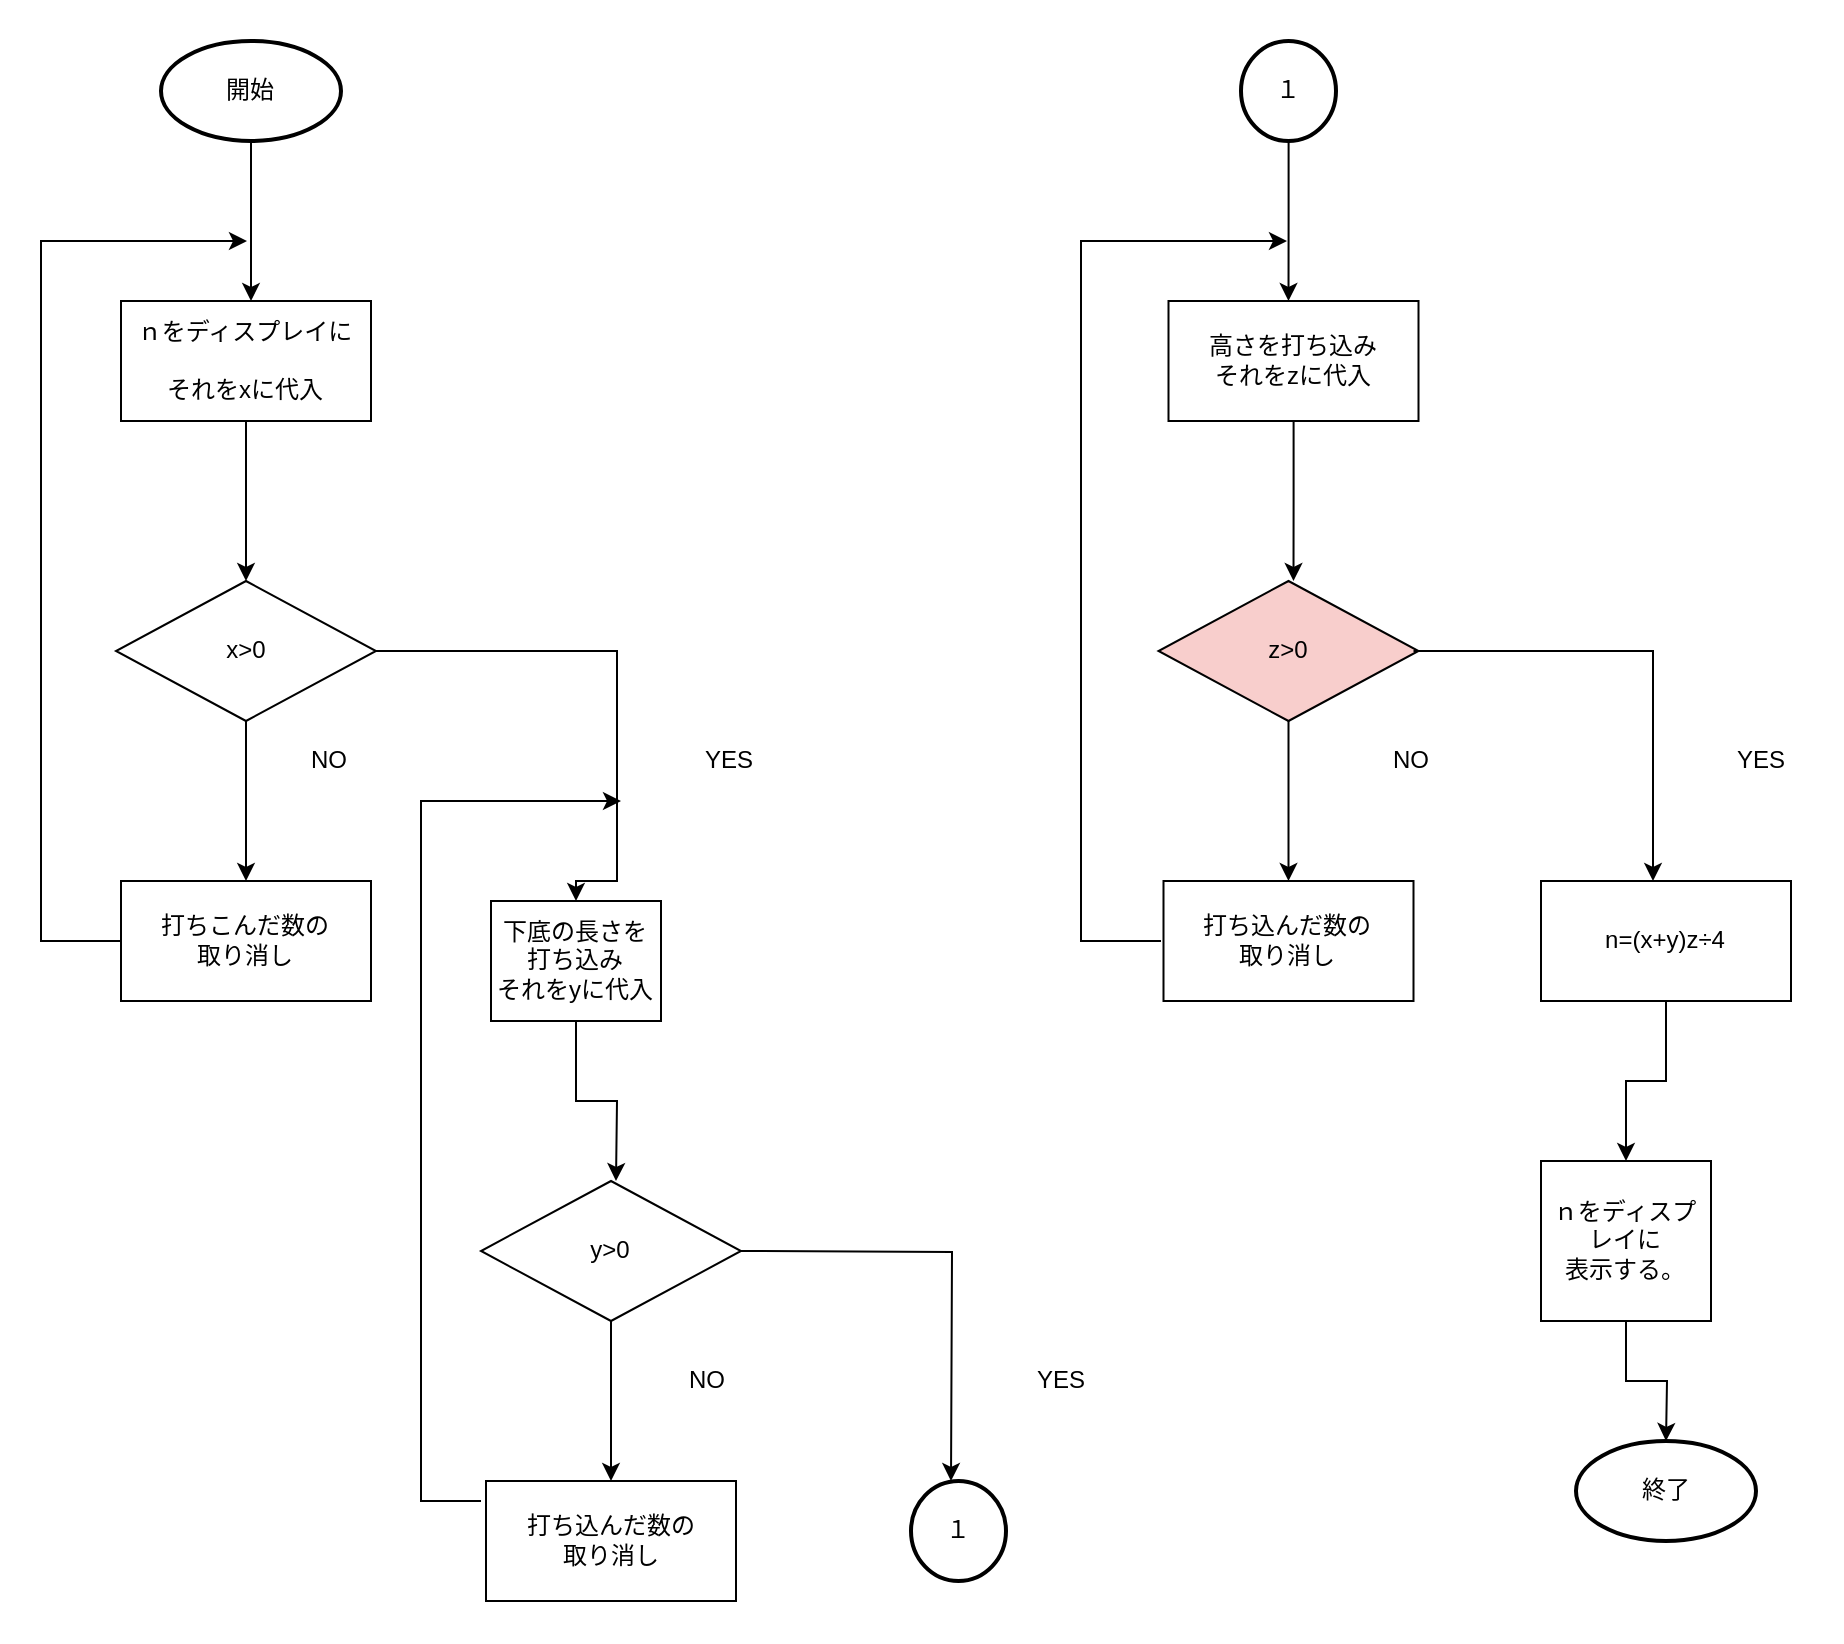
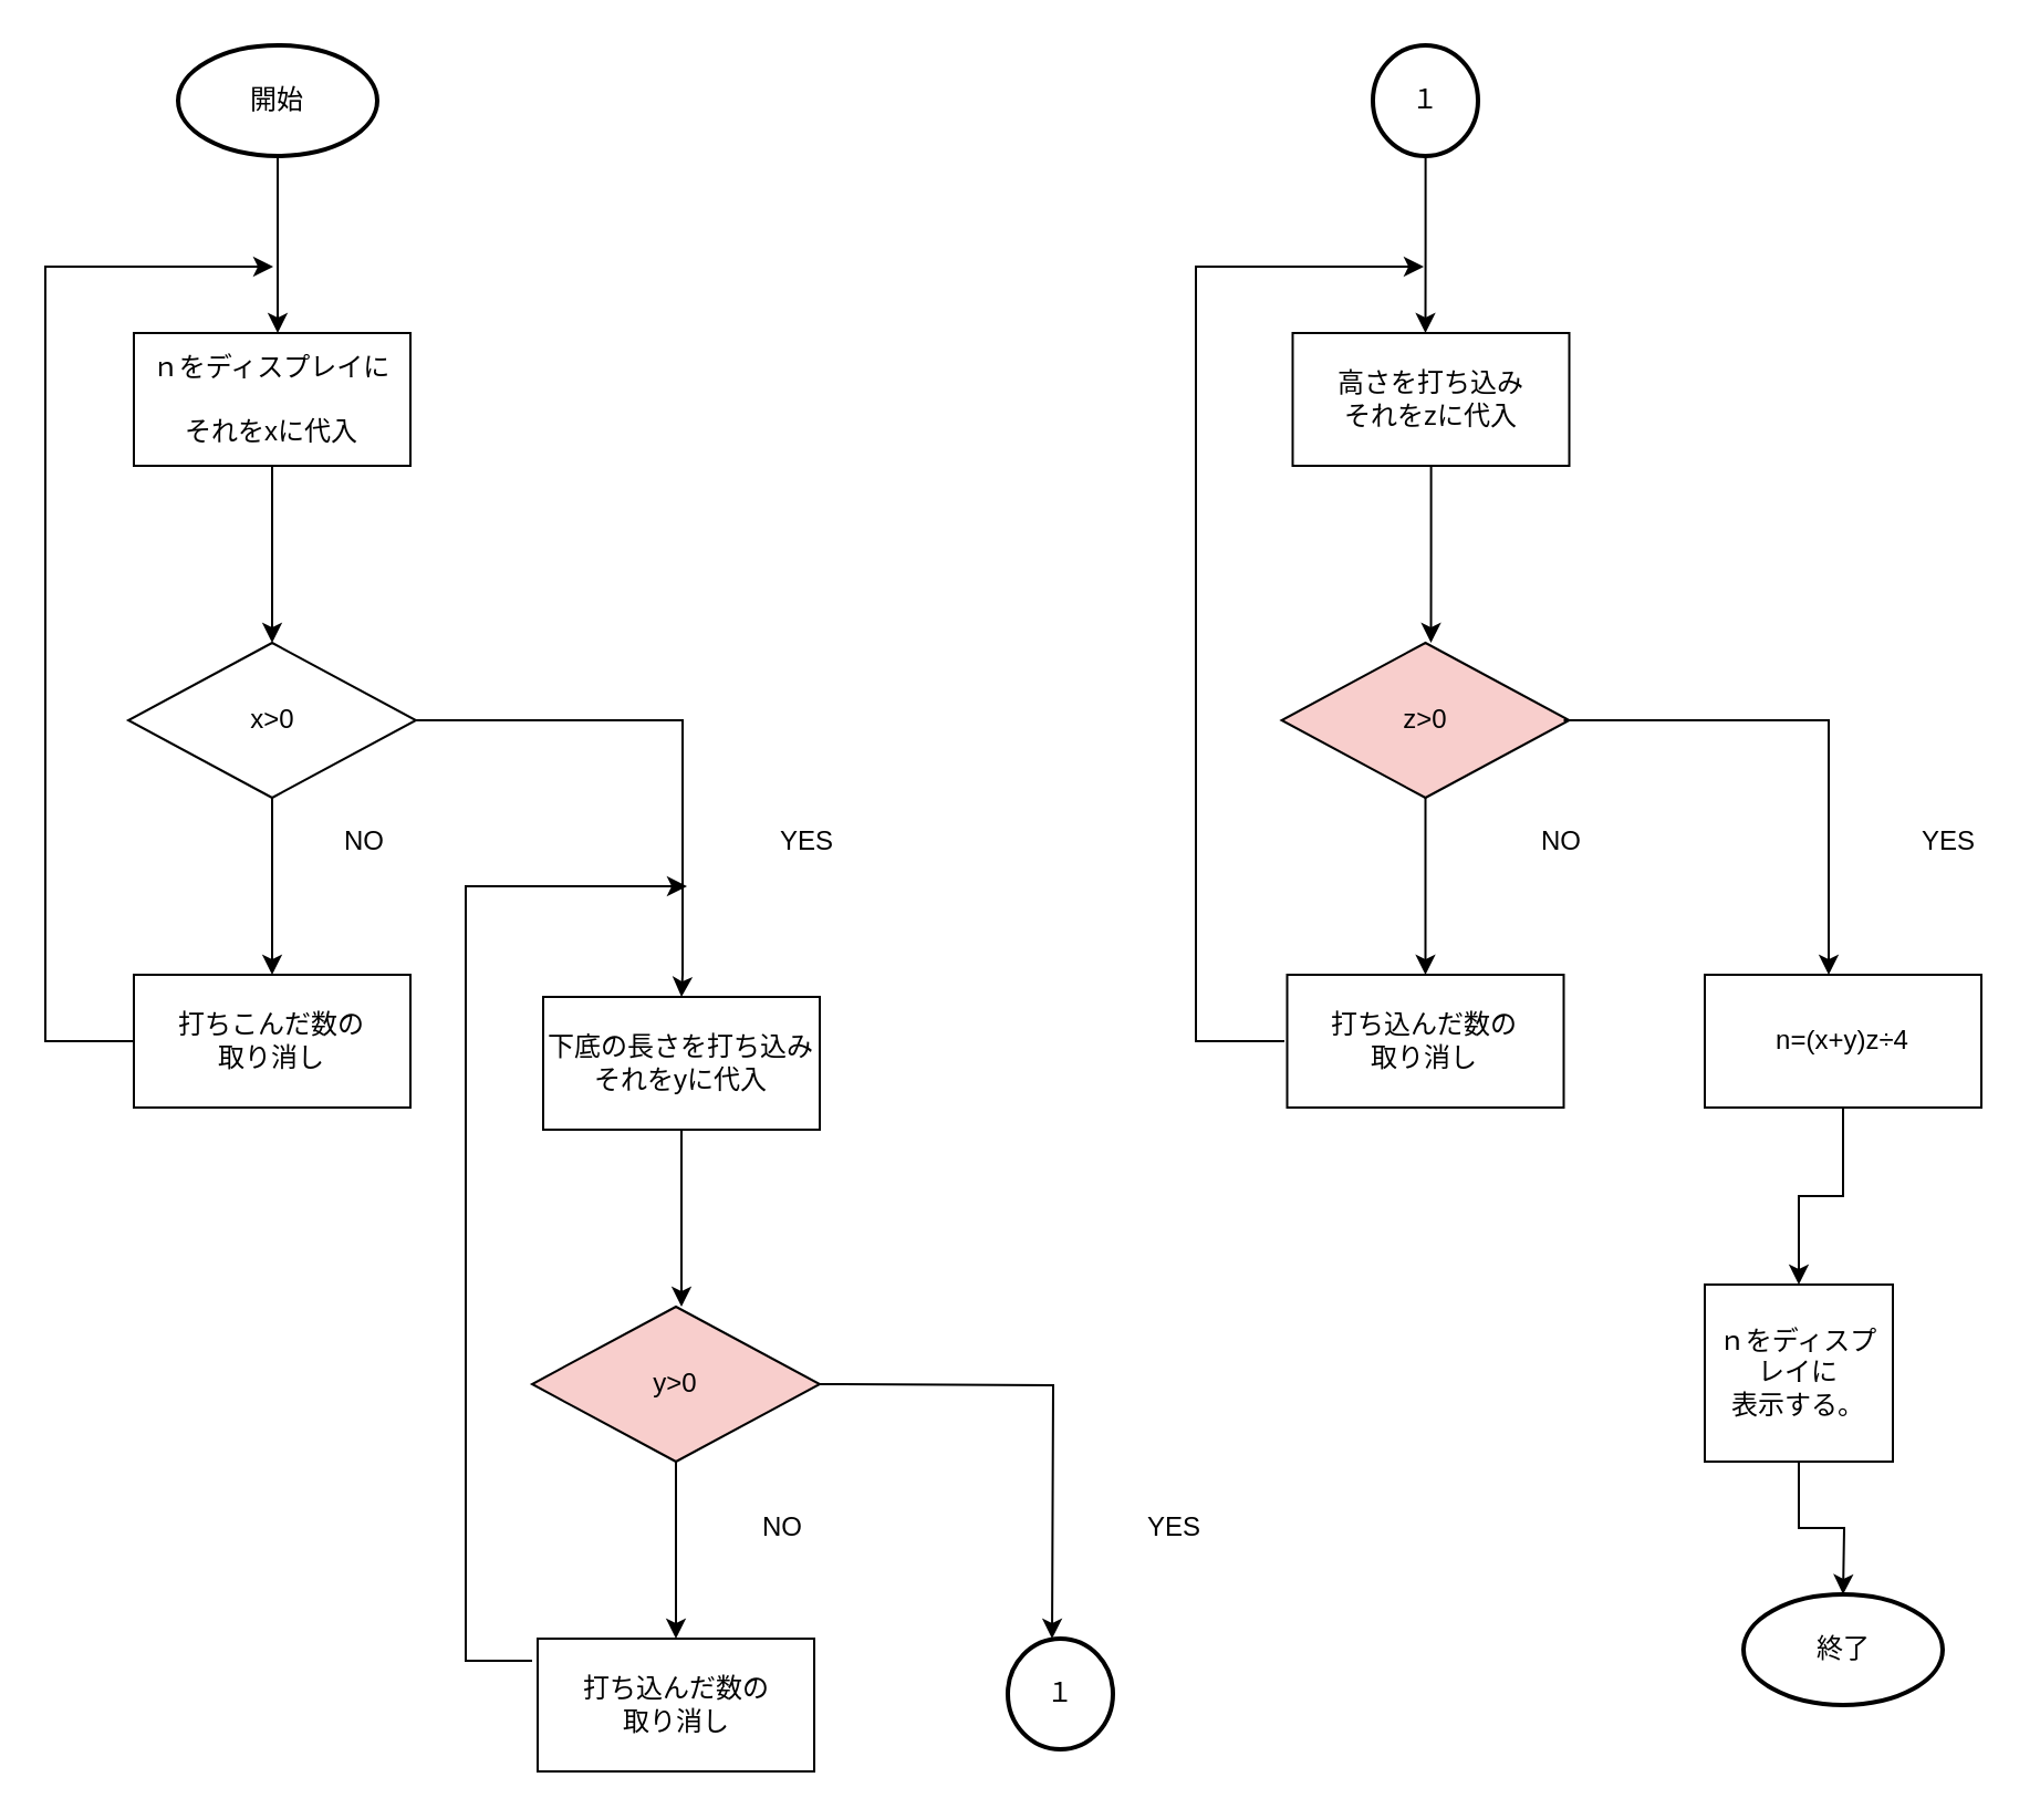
  <mxCell id="0" />
  <mxCell id="1" parent="0" />
  <mxCell id="2" value="" parent="1" edge="1" style="edgeStyle=orthogonalEdgeStyle;rounded=0;orthogonalLoop=1;jettySize=auto;html=1;" source="3"><mxGeometry as="geometry" relative="1"><mxPoint as="targetPoint" x="125" y="150" /></mxGeometry></mxCell>
  <mxCell id="3" value="開始" parent="1" style="strokeWidth=2;html=1;shape=mxgraph.flowchart.start_1;whiteSpace=wrap;direction=west;" vertex="1"><mxGeometry as="geometry" x="80" y="20" width="90" height="50" /></mxCell>
  <mxCell id="4" value="" parent="1" edge="1" style="edgeStyle=orthogonalEdgeStyle;rounded=0;orthogonalLoop=1;jettySize=auto;html=1;" source="5"><mxGeometry as="geometry" relative="1"><mxPoint as="targetPoint" x="122.5" y="290" /></mxGeometry></mxCell>
  <mxCell id="5" value="ｎをディスプレイに&lt;br&gt;&lt;br&gt;それをxに代入" parent="1" style="rounded=0;whiteSpace=wrap;html=1;" vertex="1"><mxGeometry as="geometry" x="60" y="150" width="125" height="60" /></mxCell>
  <mxCell id="6" value="" parent="1" edge="1" style="edgeStyle=orthogonalEdgeStyle;rounded=0;orthogonalLoop=1;jettySize=auto;html=1;" source="8"><mxGeometry as="geometry" relative="1"><mxPoint as="targetPoint" x="122.5" y="440" /></mxGeometry></mxCell>
  <mxCell id="7" value="" parent="1" edge="1" style="edgeStyle=orthogonalEdgeStyle;rounded=0;orthogonalLoop=1;jettySize=auto;html=1;entryX=0.5;entryY=0;entryDx=0;entryDy=0;" source="8" target="12"><mxGeometry as="geometry" relative="1"><mxPoint as="targetPoint" x="290" y="430" /><Array as="points"><mxPoint x="308" y="325" /><mxPoint x="308" y="440" /></Array></mxGeometry></mxCell>
  <mxCell id="8" value="x&amp;gt;0" parent="1" style="rhombus;whiteSpace=wrap;html=1;" vertex="1"><mxGeometry as="geometry" x="57.5" y="290" width="130" height="70" /></mxCell>
  <mxCell id="9" value="" parent="1" edge="1" style="edgeStyle=orthogonalEdgeStyle;rounded=0;orthogonalLoop=1;jettySize=auto;html=1;" source="10"><mxGeometry as="geometry" relative="1"><mxPoint as="targetPoint" x="123" y="120" /><Array as="points"><mxPoint x="20" y="470" /><mxPoint x="20" y="120" /></Array></mxGeometry></mxCell>
  <mxCell id="10" value="打ちこんだ数の&lt;br&gt;取り消し" parent="1" style="rounded=0;whiteSpace=wrap;html=1;" vertex="1"><mxGeometry as="geometry" x="60" y="440" width="125" height="60" /></mxCell>
  <mxCell id="11" value="" parent="1" edge="1" style="edgeStyle=orthogonalEdgeStyle;rounded=0;orthogonalLoop=1;jettySize=auto;html=1;" source="12"><mxGeometry as="geometry" relative="1"><mxPoint as="targetPoint" x="307.5" y="590" /></mxGeometry></mxCell>
- <mxCell id="12" value="下底の長さを打ち込み&lt;br&gt;それをyに代入" parent="1" style="rounded=0;whiteSpace=wrap;html=1;" vertex="1"><mxGeometry x="245" y="450" as="geometry" width="85" height="60" /></mxCell>
+ <mxCell id="12" value="下底の長さを打ち込み&lt;br&gt;それをyに代入" parent="1" style="rounded=0;whiteSpace=wrap;html=1;" vertex="1"><mxGeometry as="geometry" x="245" y="450" width="125" height="60" /></mxCell>
  <mxCell id="13" value="" parent="1" edge="1" style="edgeStyle=orthogonalEdgeStyle;rounded=0;orthogonalLoop=1;jettySize=auto;html=1;" source="14" target="15"><mxGeometry as="geometry" relative="1" /></mxCell>
- <mxCell id="14" value="y&amp;gt;0" parent="1" style="rhombus;whiteSpace=wrap;html=1;" vertex="1"><mxGeometry as="geometry" x="240" y="590" width="130" height="70" /></mxCell>
+ <mxCell id="14" value="y&amp;gt;0" parent="1" style="rhombus;whiteSpace=wrap;html=1;fillColor=#f8cecc;" vertex="1"><mxGeometry as="geometry" x="240" y="590" width="130" height="70" /></mxCell>
  <mxCell id="15" value="打ち込んだ数の&lt;br&gt;取り消し" parent="1" style="rounded=0;whiteSpace=wrap;html=1;" vertex="1"><mxGeometry as="geometry" x="242.5" y="740" width="125" height="60" /></mxCell>
  <mxCell id="16" value="" parent="1" edge="1" style="edgeStyle=orthogonalEdgeStyle;rounded=0;orthogonalLoop=1;jettySize=auto;html=1;entryX=0.5;entryY=0;entryDx=0;entryDy=0;"><mxGeometry as="geometry" relative="1"><mxPoint as="sourcePoint" x="370" y="625" /><mxPoint as="targetPoint" x="475" y="740" /></mxGeometry></mxCell>
  <mxCell id="17" value="１" parent="1" style="strokeWidth=2;html=1;shape=mxgraph.flowchart.start_2;whiteSpace=wrap;" vertex="1"><mxGeometry as="geometry" x="455" y="740" width="47.5" height="50" /></mxCell>
  <mxCell id="18" value="" parent="1" edge="1" style="edgeStyle=orthogonalEdgeStyle;rounded=0;orthogonalLoop=1;jettySize=auto;html=1;" source="19"><mxGeometry as="geometry" relative="1"><mxPoint as="targetPoint" x="646.25" y="290" /></mxGeometry></mxCell>
  <mxCell id="19" value="高さを打ち込み&lt;br&gt;それをzに代入" parent="1" style="rounded=0;whiteSpace=wrap;html=1;" vertex="1"><mxGeometry as="geometry" x="583.75" y="150" width="125" height="60" /></mxCell>
  <mxCell id="20" value="" parent="1" edge="1" style="edgeStyle=orthogonalEdgeStyle;rounded=0;orthogonalLoop=1;jettySize=auto;html=1;" source="21" target="22"><mxGeometry as="geometry" relative="1" /></mxCell>
  <mxCell id="21" value="z&amp;gt;0" parent="1" style="rhombus;whiteSpace=wrap;html=1;fillColor=#f8cecc;" vertex="1"><mxGeometry as="geometry" x="578.75" y="290" width="130" height="70" /></mxCell>
  <mxCell id="22" value="打ち込んだ数の&lt;br&gt;取り消し" parent="1" style="rounded=0;whiteSpace=wrap;html=1;" vertex="1"><mxGeometry as="geometry" x="581.25" y="440" width="125" height="60" /></mxCell>
  <mxCell id="23" value="" parent="1" edge="1" style="edgeStyle=orthogonalEdgeStyle;rounded=0;orthogonalLoop=1;jettySize=auto;html=1;" source="24"><mxGeometry as="geometry" relative="1"><mxPoint as="targetPoint" x="643.75" y="150" /></mxGeometry></mxCell>
  <mxCell id="24" value="１" parent="1" style="strokeWidth=2;html=1;shape=mxgraph.flowchart.start_2;whiteSpace=wrap;" vertex="1"><mxGeometry as="geometry" x="620" y="20" width="47.5" height="50" /></mxCell>
  <mxCell id="25" value="" parent="1" edge="1" style="edgeStyle=orthogonalEdgeStyle;rounded=0;orthogonalLoop=1;jettySize=auto;html=1;"><mxGeometry as="geometry" relative="1"><mxPoint as="sourcePoint" x="240" y="750" /><mxPoint as="targetPoint" x="310" y="400" /><Array as="points"><mxPoint x="210" y="750" /><mxPoint x="210" y="400" /></Array></mxGeometry></mxCell>
  <mxCell id="26" value="" parent="1" edge="1" style="edgeStyle=orthogonalEdgeStyle;rounded=0;orthogonalLoop=1;jettySize=auto;html=1;"><mxGeometry as="geometry" relative="1"><mxPoint as="sourcePoint" x="580" y="470" /><mxPoint as="targetPoint" x="643" y="120" /><Array as="points"><mxPoint x="540" y="470" /><mxPoint x="540" y="120" /></Array></mxGeometry></mxCell>
  <mxCell id="27" value="" parent="1" edge="1" style="edgeStyle=orthogonalEdgeStyle;rounded=0;orthogonalLoop=1;jettySize=auto;html=1;"><mxGeometry as="geometry" relative="1"><mxPoint as="sourcePoint" x="706.25" y="325" /><mxPoint as="targetPoint" x="826" y="440" /><Array as="points"><mxPoint x="826.75" y="325" /><mxPoint x="826.75" y="440" /></Array></mxGeometry></mxCell>
  <mxCell id="28" value="" parent="1" edge="1" style="edgeStyle=orthogonalEdgeStyle;rounded=0;orthogonalLoop=1;jettySize=auto;html=1;" source="29" target="31"><mxGeometry as="geometry" relative="1" /></mxCell>
  <mxCell id="29" value="n=(x+y)z÷4" parent="1" style="rounded=0;whiteSpace=wrap;html=1;" vertex="1"><mxGeometry as="geometry" x="770" y="440" width="125" height="60" /></mxCell>
  <mxCell id="30" value="" parent="1" edge="1" style="edgeStyle=orthogonalEdgeStyle;rounded=0;orthogonalLoop=1;jettySize=auto;html=1;" source="31"><mxGeometry as="geometry" relative="1"><mxPoint as="targetPoint" x="832.5" y="720" /></mxGeometry></mxCell>
  <mxCell id="31" value="ｎをディスプレイに&lt;br&gt;表示する。" parent="1" style="rounded=0;whiteSpace=wrap;html=1;" vertex="1"><mxGeometry x="770" y="580" as="geometry" width="85" height="80" /></mxCell>
  <mxCell id="32" value="終了" parent="1" style="strokeWidth=2;html=1;shape=mxgraph.flowchart.start_1;whiteSpace=wrap;direction=west;" vertex="1"><mxGeometry as="geometry" x="787.5" y="720" width="90" height="50" /></mxCell>
  <mxCell id="33" value="NO" parent="1" style="text;html=1;align=center;verticalAlign=middle;resizable=0;points=[];autosize=1;" vertex="1"><mxGeometry as="geometry" x="149" y="370" width="30" height="20" /></mxCell>
  <mxCell id="34" value="YES" parent="1" style="text;html=1;align=center;verticalAlign=middle;resizable=0;points=[];autosize=1;" vertex="1"><mxGeometry as="geometry" x="344" y="370" width="40" height="20" /></mxCell>
  <mxCell id="35" value="NO" parent="1" style="text;html=1;align=center;verticalAlign=middle;resizable=0;points=[];autosize=1;" vertex="1"><mxGeometry as="geometry" x="337.5" y="680" width="30" height="20" /></mxCell>
  <mxCell id="36" value="YES" parent="1" style="text;html=1;align=center;verticalAlign=middle;resizable=0;points=[];autosize=1;" vertex="1"><mxGeometry as="geometry" x="510" y="680" width="40" height="20" /></mxCell>
  <mxCell id="37" value="YES" parent="1" style="text;html=1;align=center;verticalAlign=middle;resizable=0;points=[];autosize=1;" vertex="1"><mxGeometry as="geometry" x="860" y="370" width="40" height="20" /></mxCell>
  <mxCell id="38" value="NO" parent="1" style="text;html=1;align=center;verticalAlign=middle;resizable=0;points=[];autosize=1;" vertex="1"><mxGeometry as="geometry" x="690" y="370" width="30" height="20" /></mxCell>
